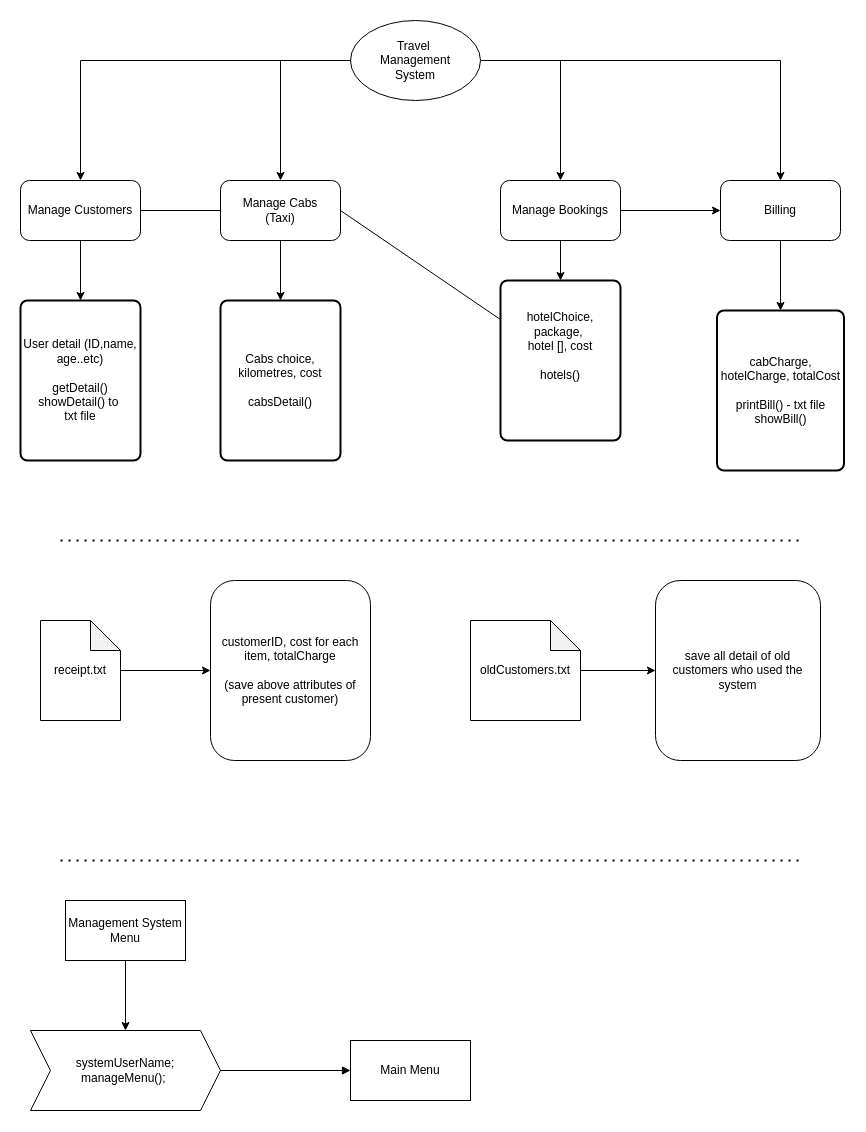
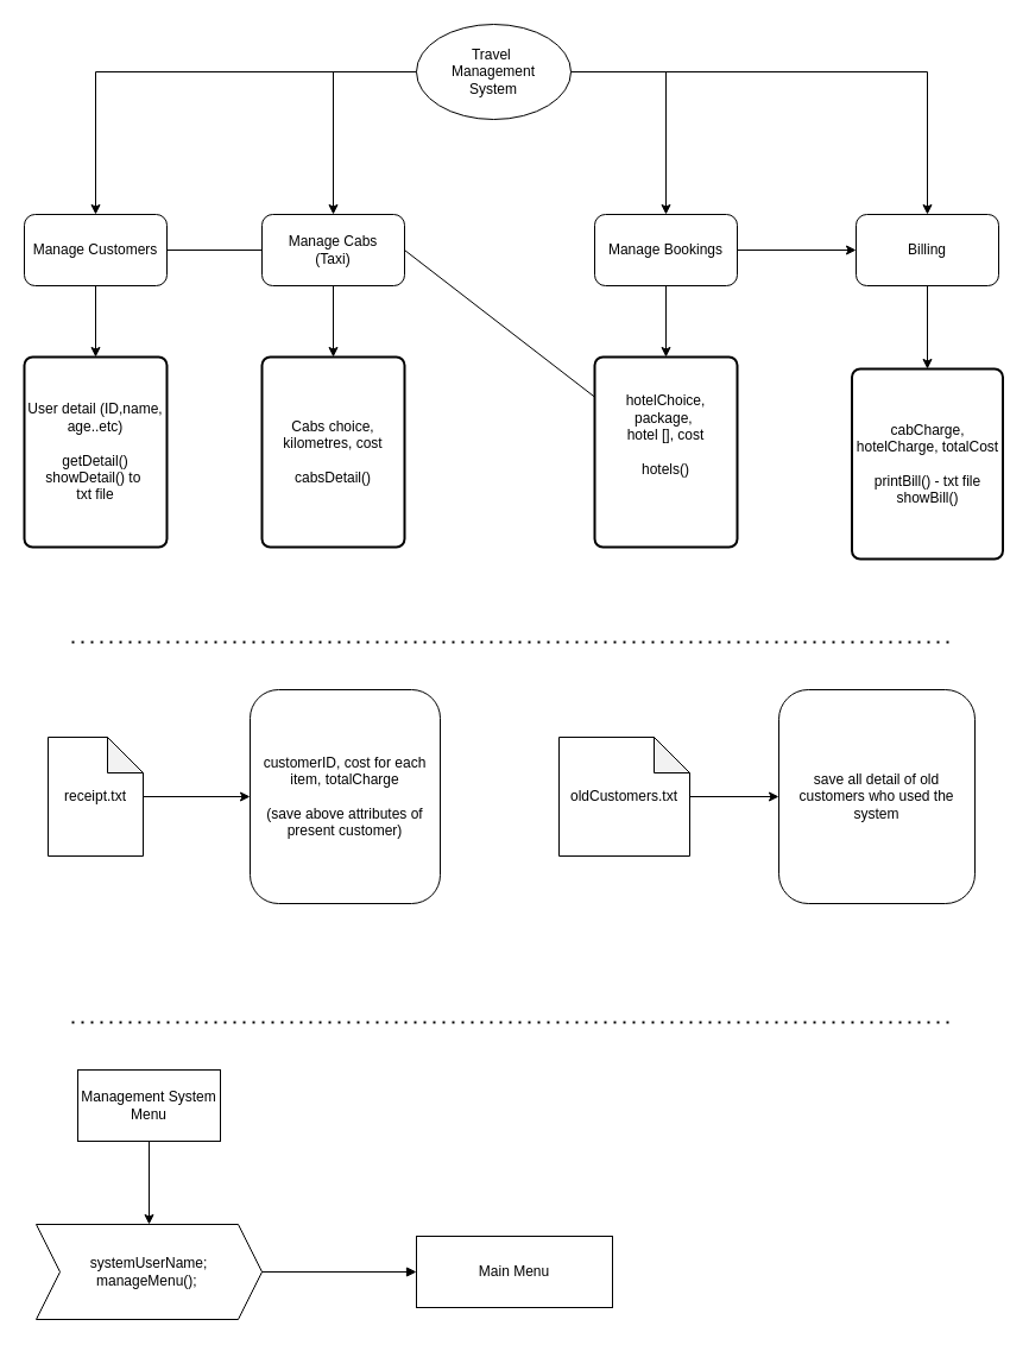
  <mxCell id="0" />
  <mxCell id="1" parent="0" />
  <mxCell id="2" value="Travel&amp;nbsp;&lt;div&gt;Management&lt;/div&gt;&lt;div&gt;System&lt;/div&gt;" style="ellipse;whiteSpace=wrap;html=1;" vertex="1" parent="1"><mxGeometry x="350" y="20" width="130" height="80" as="geometry" /></mxCell>
  <mxCell id="3" value="" style="edgeStyle=orthogonalEdgeStyle;rounded=0;orthogonalLoop=1;jettySize=auto;html=1;" edge="1" parent="1" source="4" target="20"><mxGeometry relative="1" as="geometry" /></mxCell>
  <mxCell id="4" value="Manage Customers" style="rounded=1;whiteSpace=wrap;html=1;" vertex="1" parent="1"><mxGeometry y="180" width="120" height="60" as="geometry" x="20" /></mxCell>
  <mxCell id="5" value="" style="edgeStyle=orthogonalEdgeStyle;rounded=0;orthogonalLoop=1;jettySize=auto;html=1;" edge="1" parent="1" source="6" target="23"><mxGeometry relative="1" as="geometry" /></mxCell>
  <mxCell id="6" value="Billing" style="rounded=1;whiteSpace=wrap;html=1;" vertex="1" parent="1"><mxGeometry x="720" y="180" width="120" height="60" as="geometry" /></mxCell>
  <mxCell id="7" value="" style="edgeStyle=orthogonalEdgeStyle;rounded=0;orthogonalLoop=1;jettySize=auto;html=1;" edge="1" parent="1" source="8" target="22"><mxGeometry relative="1" as="geometry" /></mxCell>
  <mxCell id="8" value="Manage Bookings" style="rounded=1;whiteSpace=wrap;html=1;" vertex="1" parent="1"><mxGeometry x="500" y="180" width="120" height="60" as="geometry" /></mxCell>
  <mxCell id="9" value="" style="edgeStyle=orthogonalEdgeStyle;rounded=0;orthogonalLoop=1;jettySize=auto;html=1;" edge="1" parent="1" source="10" target="21"><mxGeometry relative="1" as="geometry" /></mxCell>
  <mxCell id="10" value="Manage Cabs&lt;div&gt;(Taxi)&lt;/div&gt;" style="rounded=1;whiteSpace=wrap;html=1;" vertex="1" parent="1"><mxGeometry x="220" y="180" width="120" height="60" as="geometry" /></mxCell>
  <mxCell id="11" value="" style="endArrow=none;html=1;rounded=0;entryX=0;entryY=0.5;entryDx=0;entryDy=0;" edge="1" parent="1" target="2"><mxGeometry width="50" height="50" relative="1" as="geometry"><mxPoint x="80" y="60" as="sourcePoint" /><mxPoint x="590" y="270" as="targetPoint" /></mxGeometry></mxCell>
  <mxCell id="12" value="" style="endArrow=none;html=1;rounded=0;entryX=1;entryY=0.5;entryDx=0;entryDy=0;" edge="1" parent="1" target="2"><mxGeometry width="50" height="50" relative="1" as="geometry"><mxPoint x="780" y="60" as="sourcePoint" /><mxPoint x="590" y="270" as="targetPoint" /></mxGeometry></mxCell>
  <mxCell id="13" value="" style="endArrow=classic;html=1;rounded=0;entryX=0.5;entryY=0;entryDx=0;entryDy=0;" edge="1" parent="1" target="4"><mxGeometry width="50" height="50" relative="1" as="geometry"><mxPoint x="80" y="60" as="sourcePoint" /><mxPoint x="490" y="250" as="targetPoint" /></mxGeometry></mxCell>
  <mxCell id="14" value="" style="endArrow=classic;html=1;rounded=0;entryX=0.5;entryY=0;entryDx=0;entryDy=0;" edge="1" parent="1" target="10"><mxGeometry width="50" height="50" relative="1" as="geometry"><mxPoint x="280" y="60" as="sourcePoint" /><mxPoint x="590" y="270" as="targetPoint" /></mxGeometry></mxCell>
  <mxCell id="15" value="" style="endArrow=classic;html=1;rounded=0;entryX=0.5;entryY=0;entryDx=0;entryDy=0;" edge="1" parent="1" target="8"><mxGeometry width="50" height="50" relative="1" as="geometry"><mxPoint x="560" y="60" as="sourcePoint" /><mxPoint x="590" y="270" as="targetPoint" /></mxGeometry></mxCell>
  <mxCell id="16" value="" style="endArrow=classic;html=1;rounded=0;entryX=0.5;entryY=0;entryDx=0;entryDy=0;" edge="1" parent="1" target="6"><mxGeometry width="50" height="50" relative="1" as="geometry"><mxPoint x="780" y="60" as="sourcePoint" /><mxPoint x="590" y="270" as="targetPoint" /></mxGeometry></mxCell>
  <mxCell id="17" value="" style="endArrow=none;html=1;rounded=0;exitX=1;exitY=0.5;exitDx=0;exitDy=0;entryX=0;entryY=0.5;entryDx=0;entryDy=0;" edge="1" parent="1" source="4" target="10"><mxGeometry width="50" height="50" relative="1" as="geometry"><mxPoint x="540" y="320" as="sourcePoint" /><mxPoint x="590" y="270" as="targetPoint" /></mxGeometry></mxCell>
  <mxCell id="18" value="" style="endArrow=none;html=1;rounded=0;exitX=1;exitY=0.5;exitDx=0;exitDy=0;" edge="1" parent="1" source="10" target="22"><mxGeometry width="50" height="50" relative="1" as="geometry"><mxPoint x="540" y="320" as="sourcePoint" /><mxPoint x="490" y="220" as="targetPoint" /></mxGeometry></mxCell>
  <mxCell id="19" value="" style="endArrow=classic;html=1;rounded=0;exitX=1;exitY=0.5;exitDx=0;exitDy=0;entryX=0;entryY=0.5;entryDx=0;entryDy=0;" edge="1" parent="1" source="8" target="6"><mxGeometry width="50" height="50" relative="1" as="geometry"><mxPoint x="540" y="320" as="sourcePoint" /><mxPoint x="590" y="270" as="targetPoint" /></mxGeometry></mxCell>
  <mxCell id="20" value="User detail (ID,name, age..etc)&lt;div&gt;&lt;br&gt;&lt;/div&gt;&lt;div&gt;getDetail()&lt;/div&gt;&lt;div&gt;showDetail() to&amp;nbsp;&lt;/div&gt;&lt;div&gt;txt file&lt;/div&gt;" style="rounded=1;whiteSpace=wrap;html=1;absoluteArcSize=1;arcSize=14;strokeWidth=2;" vertex="1" parent="1"><mxGeometry y="300" width="120" height="160" as="geometry" x="20" /></mxCell>
  <mxCell id="21" value="Cabs choice, kilometres, cost&lt;div&gt;&lt;br&gt;&lt;/div&gt;&lt;div&gt;cabsDetail()&lt;/div&gt;" style="rounded=1;whiteSpace=wrap;html=1;absoluteArcSize=1;arcSize=14;strokeWidth=2;" vertex="1" parent="1"><mxGeometry x="220" y="300" width="120" height="160" as="geometry" /></mxCell>
- <mxCell id="22" value="hotelChoice, package,&amp;nbsp;&lt;div&gt;hotel [], cost&lt;/div&gt;&lt;div&gt;&lt;br&gt;&lt;/div&gt;&lt;div&gt;hotels()&lt;br&gt;&lt;div&gt;&lt;br&gt;&lt;/div&gt;&lt;div&gt;&amp;nbsp;&lt;/div&gt;&lt;/div&gt;" style="rounded=1;whiteSpace=wrap;html=1;absoluteArcSize=1;arcSize=14;strokeWidth=2;" vertex="1" parent="1"><mxGeometry x="500" y="280" width="120" height="160" as="geometry" /></mxCell>
+ <mxCell id="22" value="hotelChoice, package,&amp;nbsp;&lt;div&gt;hotel [], cost&lt;/div&gt;&lt;div&gt;&lt;br&gt;&lt;/div&gt;&lt;div&gt;hotels()&lt;br&gt;&lt;div&gt;&lt;br&gt;&lt;/div&gt;&lt;div&gt;&amp;nbsp;&lt;/div&gt;&lt;/div&gt;" style="rounded=1;whiteSpace=wrap;html=1;absoluteArcSize=1;arcSize=14;strokeWidth=2;" vertex="1" parent="1"><mxGeometry x="500" y="300" width="120" height="160" as="geometry" /></mxCell>
  <mxCell id="23" value="cabCharge, hotelCharge, totalCost&lt;div&gt;&lt;br&gt;&lt;/div&gt;&lt;div&gt;printBill() - txt file&lt;/div&gt;&lt;div&gt;showBill()&lt;/div&gt;" style="rounded=1;whiteSpace=wrap;html=1;absoluteArcSize=1;arcSize=14;strokeWidth=2;" vertex="1" parent="1"><mxGeometry x="716.5" y="310" width="127" height="160" as="geometry" /></mxCell>
  <mxCell id="24" value="" style="endArrow=none;dashed=1;html=1;dashPattern=1 3;strokeWidth=2;rounded=0;" edge="1" parent="1"><mxGeometry width="50" height="50" relative="1" as="geometry"><mxPoint x="60" y="540" as="sourcePoint" /><mxPoint x="800" y="540" as="targetPoint" /></mxGeometry></mxCell>
  <mxCell id="25" value="" style="edgeStyle=orthogonalEdgeStyle;rounded=0;orthogonalLoop=1;jettySize=auto;html=1;" edge="1" parent="1" source="26" target="27"><mxGeometry relative="1" as="geometry" /></mxCell>
  <mxCell id="26" value="receipt.txt" style="shape=note;whiteSpace=wrap;html=1;backgroundOutline=1;darkOpacity=0.05;" vertex="1" parent="1"><mxGeometry x="40" y="620" width="80" height="100" as="geometry" /></mxCell>
  <mxCell id="27" value="customerID, cost for each item, totalCharge&lt;div&gt;&lt;br&gt;&lt;/div&gt;&lt;div&gt;(save above attributes of present customer)&lt;/div&gt;" style="rounded=1;whiteSpace=wrap;html=1;" vertex="1" parent="1"><mxGeometry x="210" y="580" width="160" height="180" as="geometry" /></mxCell>
  <mxCell id="28" value="" style="edgeStyle=orthogonalEdgeStyle;rounded=0;orthogonalLoop=1;jettySize=auto;html=1;" edge="1" parent="1" source="29" target="30"><mxGeometry relative="1" as="geometry" /></mxCell>
  <mxCell id="29" value="oldCustomers.txt" style="shape=note;whiteSpace=wrap;html=1;backgroundOutline=1;darkOpacity=0.05;" vertex="1" parent="1"><mxGeometry x="470" y="620" width="110" height="100" as="geometry" /></mxCell>
  <mxCell id="30" value="save all detail of old customers who used the system" style="rounded=1;whiteSpace=wrap;html=1;" vertex="1" parent="1"><mxGeometry x="655" y="580" width="165" height="180" as="geometry" /></mxCell>
  <mxCell id="31" value="" style="endArrow=none;dashed=1;html=1;dashPattern=1 3;strokeWidth=2;rounded=0;" edge="1" parent="1"><mxGeometry width="50" height="50" relative="1" as="geometry"><mxPoint x="60" y="860" as="sourcePoint" /><mxPoint x="800" y="860" as="targetPoint" /></mxGeometry></mxCell>
  <mxCell id="32" value="" style="edgeStyle=orthogonalEdgeStyle;rounded=0;orthogonalLoop=1;jettySize=auto;html=1;" edge="1" parent="1" source="33" target="34"><mxGeometry relative="1" as="geometry" /></mxCell>
  <mxCell id="33" value="Management System Menu" style="rounded=0;whiteSpace=wrap;html=1;" vertex="1" parent="1"><mxGeometry x="65" y="900" width="120" height="60" as="geometry" /></mxCell>
  <mxCell id="34" value="systemUserName;&lt;div&gt;manageMenu();&amp;nbsp;&lt;/div&gt;" style="shape=step;perimeter=stepPerimeter;whiteSpace=wrap;html=1;fixedSize=1;rounded=0;" vertex="1" parent="1"><mxGeometry x="30" y="1030" width="190" height="80" as="geometry" /></mxCell>
- <mxCell id="35" value="Main Menu" style="rounded=0;whiteSpace=wrap;html=1;" vertex="1" parent="1"><mxGeometry x="350" y="1040" width="120" height="60" as="geometry" /></mxCell>
+ <mxCell id="35" value="Main Menu" style="rounded=0;whiteSpace=wrap;html=1;" vertex="1" parent="1"><mxGeometry x="350" y="1040" width="165" height="60" as="geometry" /></mxCell>
  <mxCell id="36" value="" style="endArrow=block;html=1;rounded=0;exitX=1;exitY=0.5;exitDx=0;exitDy=0;entryX=0;entryY=0.5;entryDx=0;entryDy=0;" edge="1" parent="1" source="34" target="35"><mxGeometry width="50" height="50" relative="1" as="geometry"><mxPoint x="560" y="910" as="sourcePoint" /><mxPoint x="610" y="860" as="targetPoint" /></mxGeometry></mxCell>
